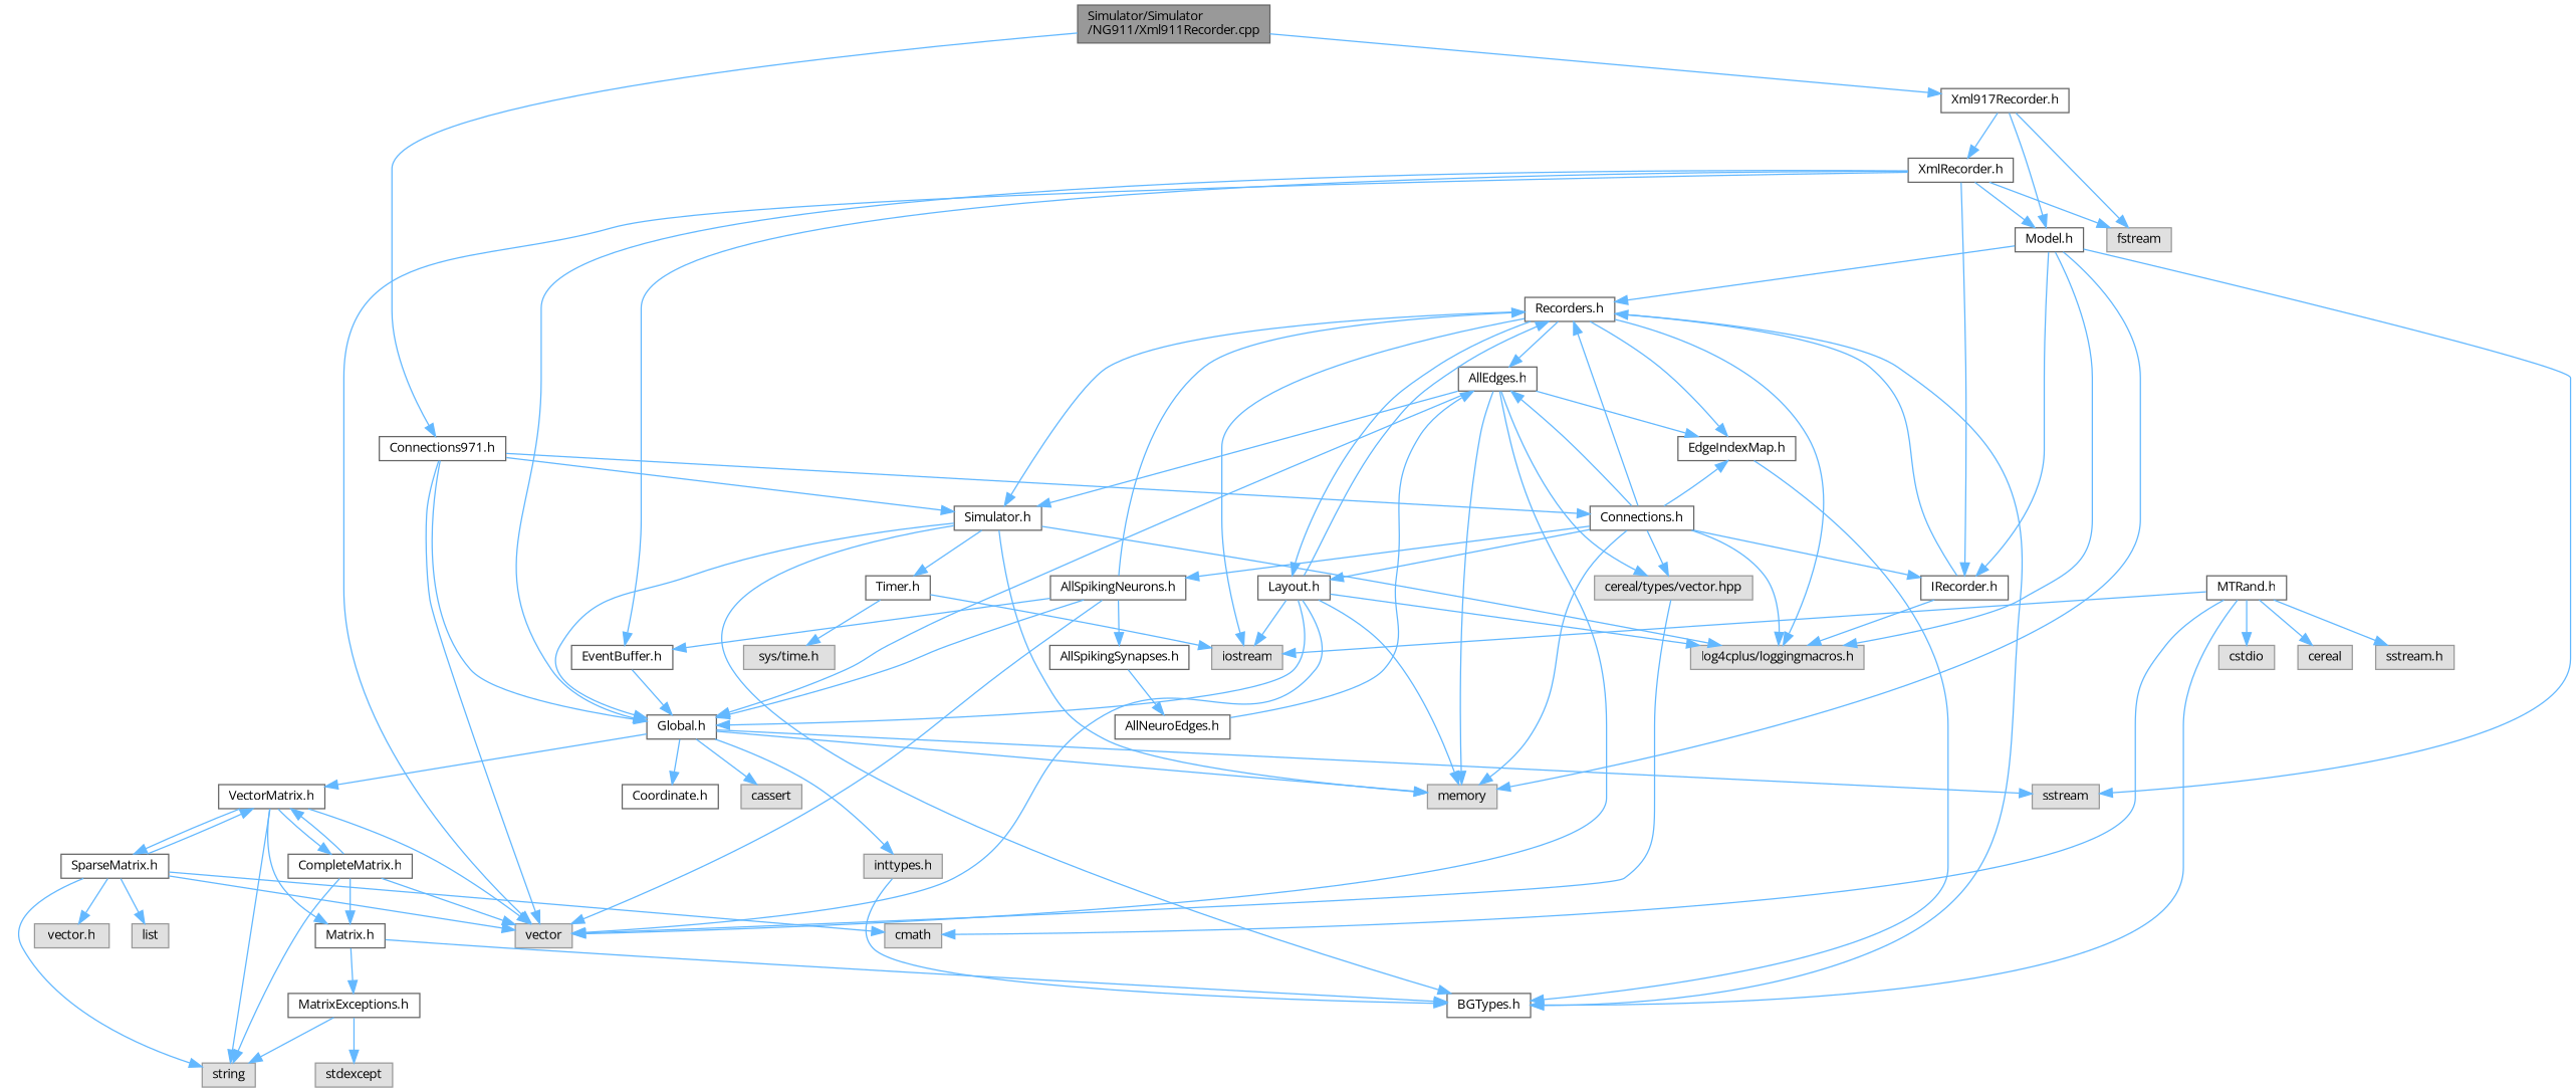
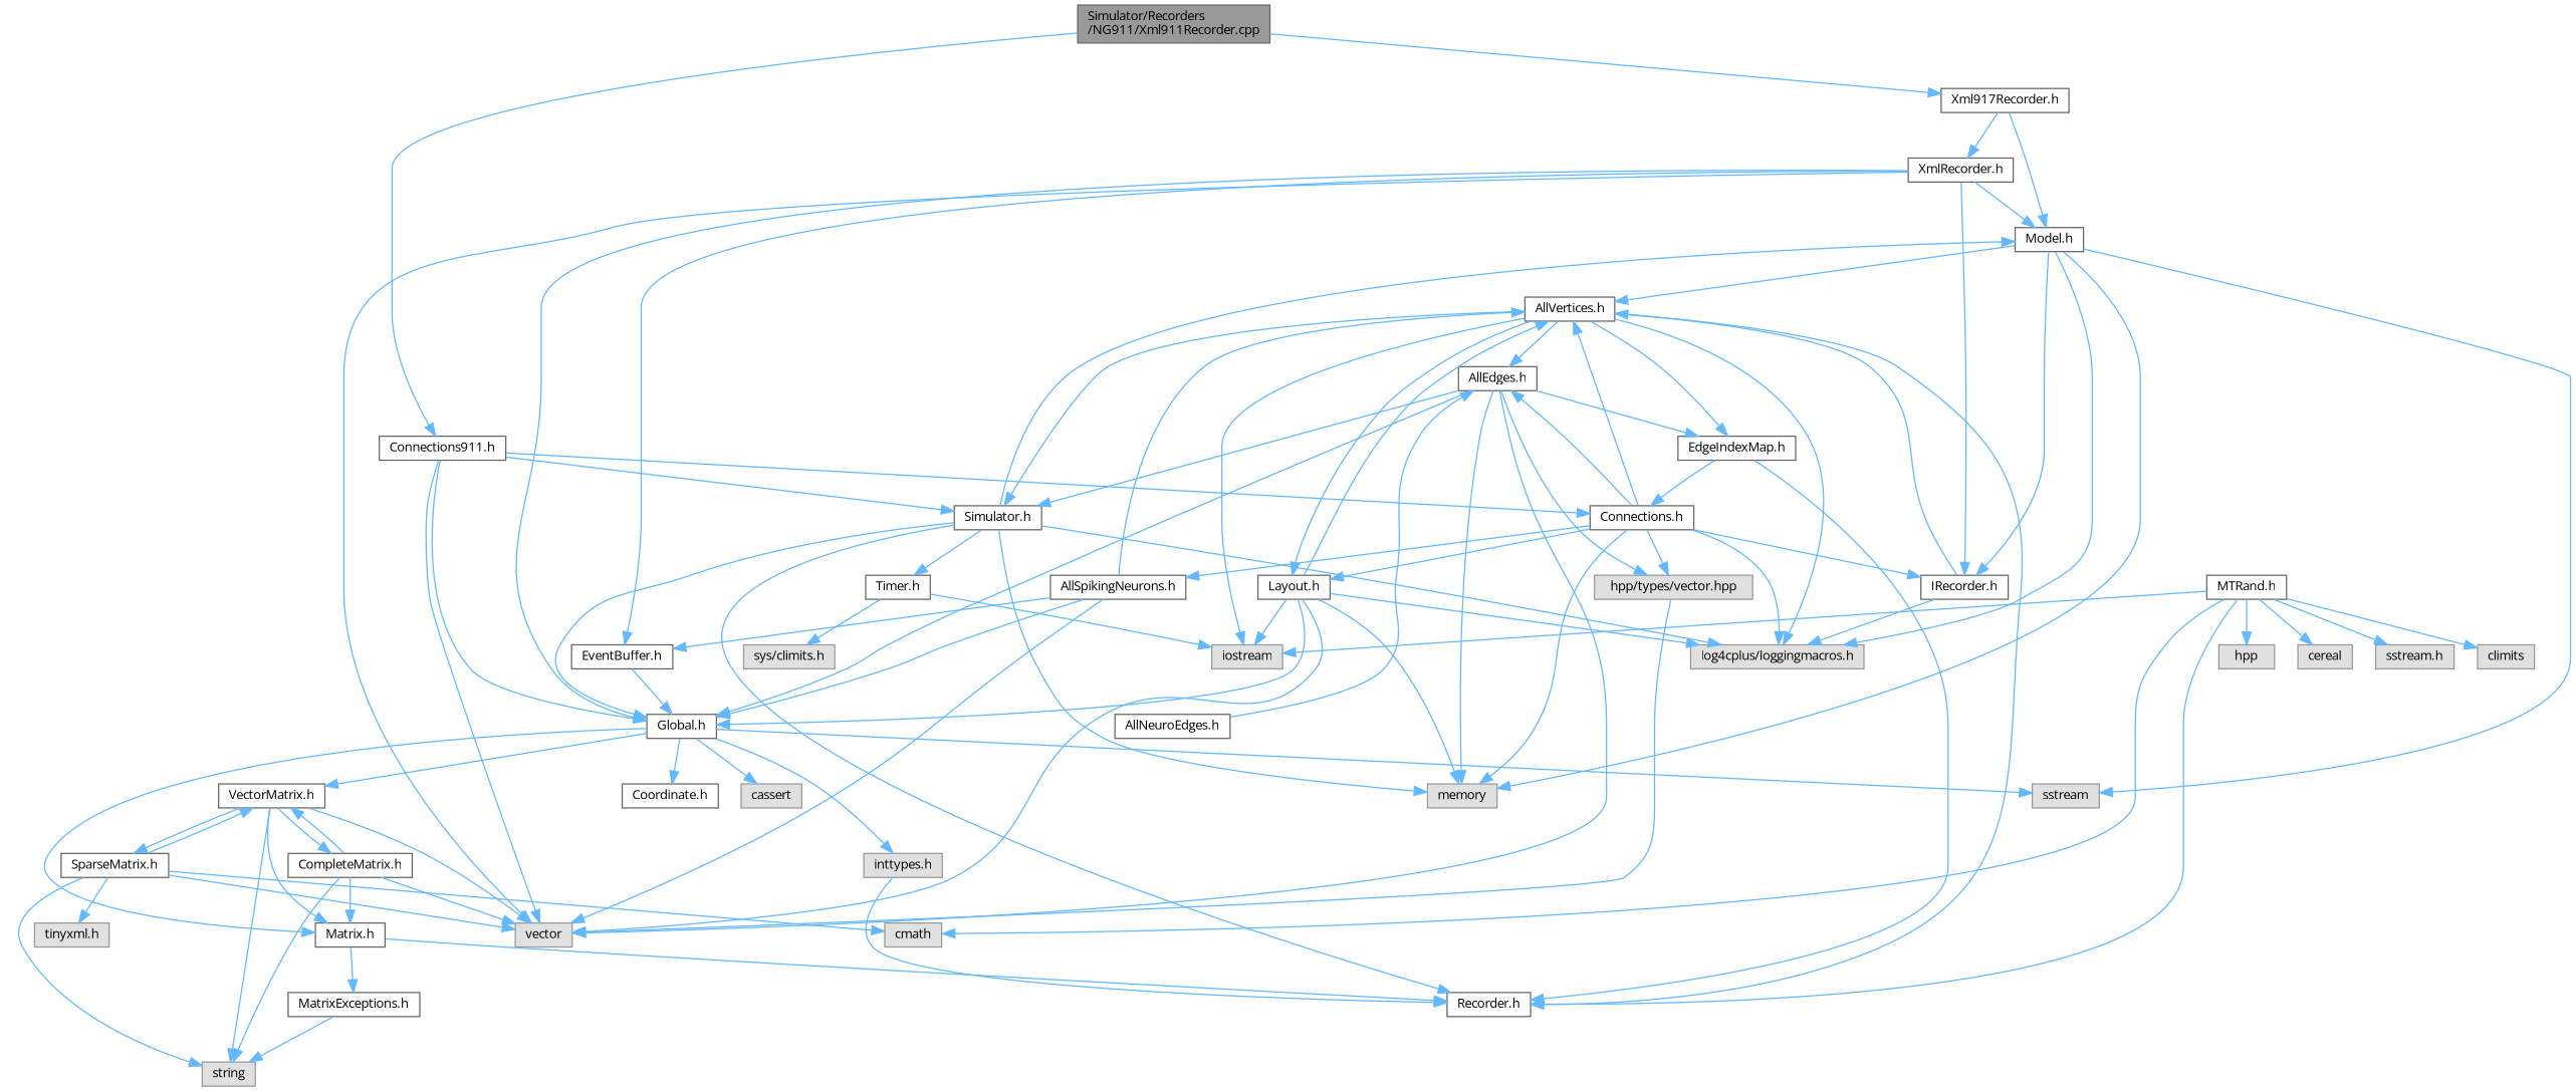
  digraph {
    fontname="Open Sans"
    node [color=grey40 fillcolor=white fontname="Open Sans" fontsize=10 shape=box style=filled]
    edge [color=steelblue1 fontname="Open Sans" fontsize=10 labelfontname=Helvetica labelfontsize=10 style=solid]
-   n1 [color=gray40 fillcolor=grey60 fontcolor=black height=0.2 label="Simulator/Simulator\l/NG911/Xml911Recorder.cpp" width=0.4]
+   n1 [color=gray40 fillcolor=grey60 fontcolor=black height=0.2 label="Simulator/Recorders\l/NG911/Xml911Recorder.cpp" width=0.4]
    n2 [height=0.2 label="Xml917Recorder.h" width=0.4]
-   n3 [height=0.2 label="Connections971.h" width=0.4]
+   n3 [height=0.2 label="Connections911.h" width=0.4]
    n4 [height=0.2 label="Model.h" width=0.4]
    n5 [height=0.2 label="XmlRecorder.h" width=0.4]
-   n6 [color=grey60 fillcolor="#E0E0E0" height=0.2 label=fstream width=0.4]
    n7 [height=0.2 label="Simulator.h" width=0.4]
    n8 [color=grey60 fillcolor="#E0E0E0" height=0.2 label=vector width=0.4]
    n9 [height=0.2 label="Global.h" width=0.4]
    n10 [height=0.2 label="Connections.h" width=0.4]
-   n11 [height=0.2 label="Recorders.h" width=0.4]
+   n11 [height=0.2 label="AllVertices.h" width=0.4]
    n12 [color=grey60 fillcolor="#E0E0E0" height=0.2 label=memory width=0.4]
    n13 [color=grey60 fillcolor="#E0E0E0" height=0.2 label="log4cplus/loggingmacros.h" width=0.4]
    n14 [height=0.2 label="IRecorder.h" width=0.4]
    n15 [color=grey60 fillcolor="#E0E0E0" height=0.2 label=sstream width=0.4]
    n16 [height=0.2 label="EventBuffer.h" width=0.4]
    n17 [height=0.2 label="Layout.h" width=0.4]
    n18 [height=0.2 label="AllEdges.h" width=0.4]
    n19 [height=0.2 label="EdgeIndexMap.h" width=0.4]
-   n20 [height=0.2 label="BGTypes.h" width=0.4]
+   n20 [height=0.2 label="Recorder.h" width=0.4]
    n21 [color=grey60 fillcolor="#E0E0E0" height=0.2 label=iostream width=0.4]
-   n22 [color=grey60 fillcolor="#E0E0E0" height=0.2 label="cereal/types/vector.hpp" width=0.4]
+   n22 [color=grey60 fillcolor="#E0E0E0" height=0.2 label="hpp/types/vector.hpp" width=0.4]
    n23 [height=0.2 label="Timer.h" width=0.4]
    n24 [color=grey60 fillcolor="#E0E0E0" height=0.2 label=cassert width=0.4]
    n25 [color=grey60 fillcolor="#E0E0E0" height=0.2 label="inttypes.h" width=0.4]
    n26 [height=0.2 label="Coordinate.h" width=0.4]
    n27 [height=0.2 label="VectorMatrix.h" width=0.4]
    n28 [height=0.2 label="CompleteMatrix.h" width=0.4]
    n29 [height=0.2 label="Matrix.h" width=0.4]
    n30 [color=grey60 fillcolor="#E0E0E0" height=0.2 label=string width=0.4]
    n31 [height=0.2 label="SparseMatrix.h" width=0.4]
    n32 [height=0.2 label="MatrixExceptions.h" width=0.4]
    n33 [color=grey60 fillcolor="#E0E0E0" height=0.2 label=cmath width=0.4]
-   n34 [color=grey60 fillcolor="#E0E0E0" height=0.2 label="vector.h" width=0.4]
-   n35 [color=grey60 fillcolor="#E0E0E0" height=0.2 label=list width=0.4]
-   n36 [color=grey60 fillcolor="#E0E0E0" height=0.2 label=stdexcept width=0.4]
+   n34 [color=grey60 fillcolor="#E0E0E0" height=0.2 label="tinyxml.h" width=0.4]
    n37 [height=0.2 label="MTRand.h" width=0.4]
-   n39 [color=grey60 fillcolor="#E0E0E0" height=0.2 label=cstdio width=0.4]
+   n38 [color=grey60 fillcolor="#E0E0E0" height=0.2 label=climits width=0.4]
+   n39 [color=grey60 fillcolor="#E0E0E0" height=0.2 label=hpp width=0.4]
    n40 [color=grey60 fillcolor="#E0E0E0" height=0.2 label=cereal width=0.4]
    n41 [color=grey60 fillcolor="#E0E0E0" height=0.2 label="sstream.h" width=0.4]
-   n42 [color=grey60 fillcolor="#E0E0E0" height=0.2 label="sys/time.h" width=0.4]
+   n42 [color=grey60 fillcolor="#E0E0E0" height=0.2 label="sys/climits.h" width=0.4]
    n43 [height=0.2 label="AllSpikingNeurons.h" width=0.4]
-   n44 [height=0.2 label="AllSpikingSynapses.h" width=0.4]
    n45 [height=0.2 label="AllNeuroEdges.h" width=0.4]
    n1 -> n2
    n1 -> n3
    n2 -> n4
    n2 -> n5
-   n2 -> n6
    n3 -> n7
    n3 -> n8
    n3 -> n9
    n3 -> n10
    n4 -> n11
    n4 -> n12
    n4 -> n13
    n4 -> n14
    n4 -> n15
    n5 -> n4
-   n5 -> n6
    n5 -> n8
    n5 -> n9
    n5 -> n14
    n5 -> n16
+   n7 -> n4
    n7 -> n9
    n7 -> n12
    n7 -> n13
    n7 -> n20
    n7 -> n23
-   n9 -> n12
+   n9 -> n29
    n9 -> n15
    n9 -> n24
    n9 -> n25
    n9 -> n26
    n9 -> n27
    n10 -> n11
    n10 -> n12
    n10 -> n13
    n10 -> n14
    n10 -> n17
    n10 -> n18
-   n10 -> n19
+   n19 -> n10
    n10 -> n22
    n10 -> n43
    n11 -> n7
    n11 -> n13
    n11 -> n17
    n11 -> n18
    n11 -> n19
    n11 -> n20
    n11 -> n21
    n14 -> n11
    n14 -> n13
    n16 -> n9
    n17 -> n8
    n17 -> n9
    n17 -> n11
    n17 -> n12
    n17 -> n13
    n17 -> n21
    n18 -> n7
    n18 -> n8
    n18 -> n9
    n18 -> n12
    n18 -> n19
    n18 -> n22
    n19 -> n20
    n22 -> n8
    n23 -> n21
    n23 -> n42
    n25 -> n20
    n27 -> n8
    n27 -> n28
    n27 -> n29
    n27 -> n30
    n27 -> n31
    n28 -> n8
    n28 -> n27
    n28 -> n29
    n28 -> n30
    n29 -> n20
    n29 -> n32
    n31 -> n8
    n31 -> n27
    n31 -> n30
    n31 -> n33
    n31 -> n34
-   n31 -> n35
    n32 -> n30
-   n32 -> n36
    n37 -> n20
    n37 -> n21
    n37 -> n33
+   n37 -> n38
    n37 -> n39
    n37 -> n40
    n37 -> n41
    n43 -> n8
    n43 -> n9
    n43 -> n11
    n43 -> n16
-   n43 -> n44
-   n44 -> n45
    n45 -> n18
  }
